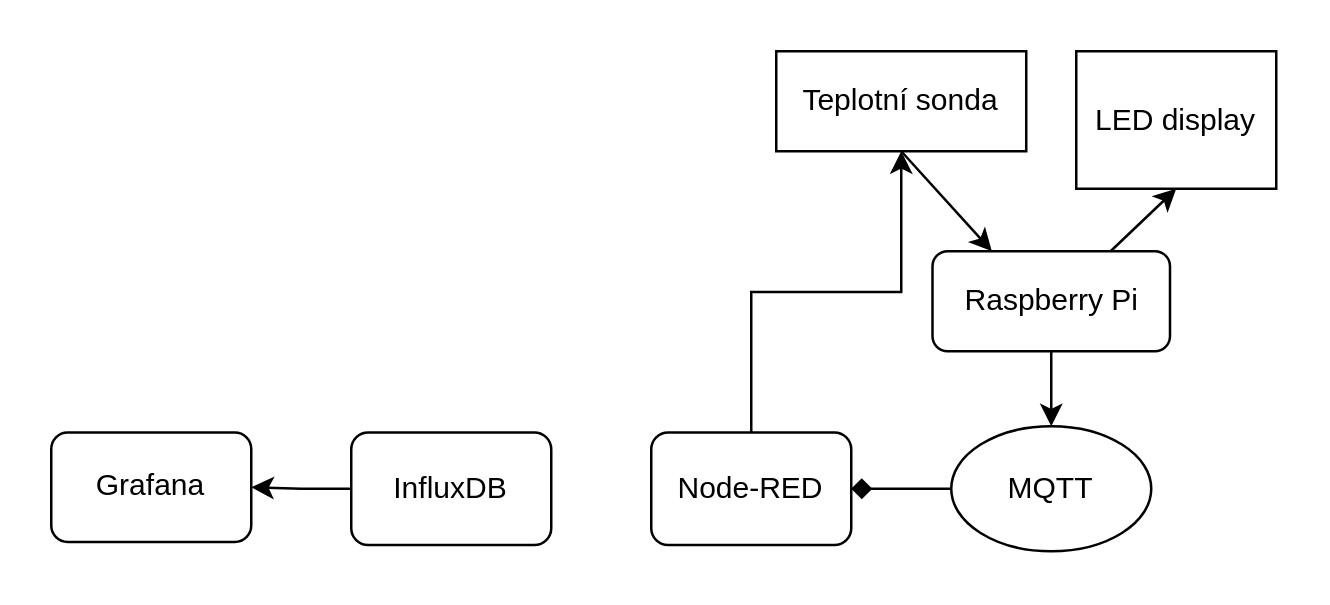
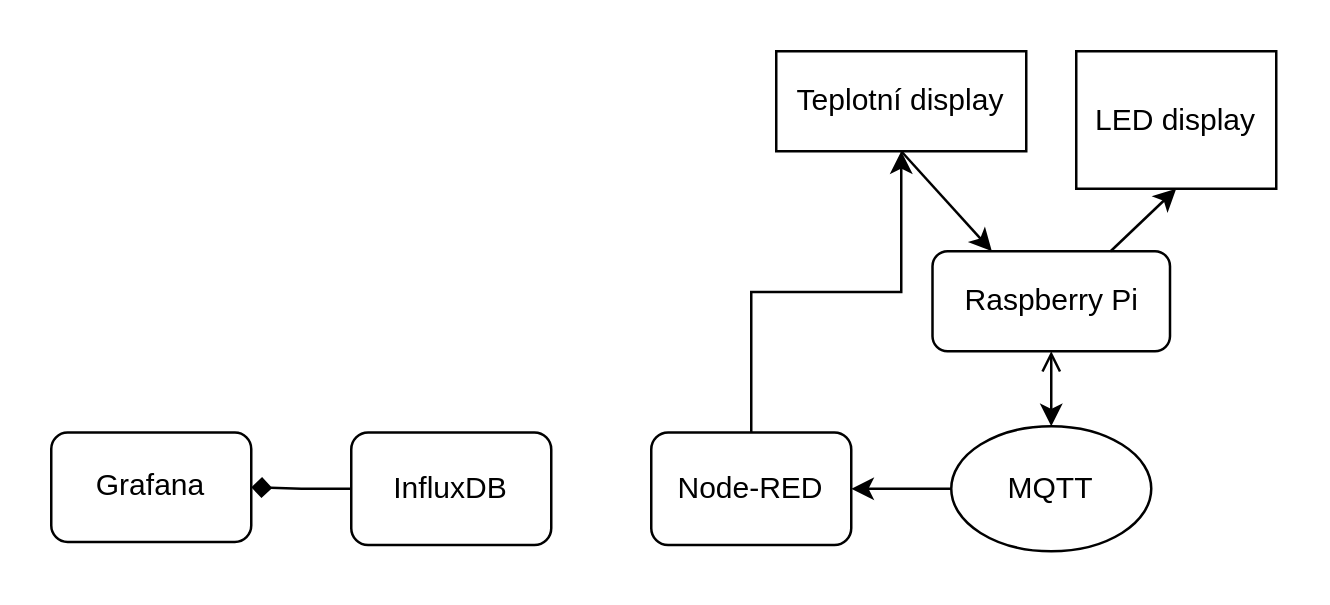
  <mxCell id="0" />
  <mxCell id="1" parent="0" />
  <mxCell id="2" value="Raspberry Pi" style="rounded=1;whiteSpace=wrap;html=1;" parent="1" vertex="1"><mxGeometry x="372.5" y="100" width="95" height="40" as="geometry" /></mxCell>
- <mxCell id="3" value="Teplotní sonda" style="rounded=0;whiteSpace=wrap;html=1;" parent="1" vertex="1"><mxGeometry x="310" y="20" width="100" height="40" as="geometry" /></mxCell>
+ <mxCell id="3" value="Teplotní display" style="rounded=0;whiteSpace=wrap;html=1;" parent="1" vertex="1"><mxGeometry x="310" y="20" width="100" height="40" as="geometry" /></mxCell>
  <mxCell id="4" value="LED display" style="rounded=0;whiteSpace=wrap;html=1;" parent="1" vertex="1"><mxGeometry x="430" y="20" width="80" height="55" as="geometry" /></mxCell>
- <mxCell id="5" value="" style="endArrow=none;startArrow=classic;html=1;entryX=0.5;entryY=1;entryDx=0;entryDy=0;startFill=1;endFill=0;" parent="1" source="9" target="2" edge="1"><mxGeometry width="50" height="50" relative="1" as="geometry"><mxPoint x="420" y="185" as="sourcePoint" /><mxPoint x="420" y="150" as="targetPoint" /><Array as="points"><mxPoint x="420" y="160" /></Array></mxGeometry></mxCell>
+ <mxCell id="5" value="" style="endArrow=open;startArrow=classic;html=1;entryX=0.5;entryY=1;entryDx=0;entryDy=0;startFill=1;endFill=0;" parent="1" source="9" target="2" edge="1"><mxGeometry width="50" height="50" relative="1" as="geometry"><mxPoint x="420" y="185" as="sourcePoint" /><mxPoint x="420" y="150" as="targetPoint" /><Array as="points"><mxPoint x="420" y="160" /></Array></mxGeometry></mxCell>
  <mxCell id="6" value="" style="endArrow=classic;html=1;exitX=0.5;exitY=1;exitDx=0;exitDy=0;entryX=0.25;entryY=0;entryDx=0;entryDy=0;" parent="1" source="3" target="2" edge="1"><mxGeometry width="50" height="50" relative="1" as="geometry"><mxPoint x="270" y="120" as="sourcePoint" /><mxPoint x="350" y="90" as="targetPoint" /></mxGeometry></mxCell>
  <mxCell id="7" value="" style="endArrow=classic;html=1;exitX=0.75;exitY=0;exitDx=0;exitDy=0;entryX=0.5;entryY=1;entryDx=0;entryDy=0;" parent="1" source="2" target="4" edge="1"><mxGeometry width="50" height="50" relative="1" as="geometry"><mxPoint x="530" y="80" as="sourcePoint" /><mxPoint x="580" y="30" as="targetPoint" /></mxGeometry></mxCell>
- <mxCell id="8" style="edgeStyle=orthogonalEdgeStyle;rounded=0;orthogonalLoop=1;jettySize=auto;html=1;startArrow=none;startFill=0;endArrow=diamond;endFill=1;" edge="1" parent="1" source="9" target="11"><mxGeometry relative="1" as="geometry" /></mxCell>
+ <mxCell id="8" style="edgeStyle=orthogonalEdgeStyle;rounded=0;orthogonalLoop=1;jettySize=auto;html=1;startArrow=none;startFill=0;endArrow=classic;endFill=1;" edge="1" parent="1" source="9" target="11"><mxGeometry relative="1" as="geometry" /></mxCell>
  <mxCell id="9" value="MQTT" style="ellipse;whiteSpace=wrap;html=1;" vertex="1" parent="1"><mxGeometry x="380" y="170" width="80" height="50" as="geometry" /></mxCell>
  <mxCell id="10" style="edgeStyle=orthogonalEdgeStyle;rounded=0;orthogonalLoop=1;jettySize=auto;html=1;startArrow=none;startFill=0;endArrow=classic;endFill=1;" edge="1" parent="1" source="11" target="3"><mxGeometry relative="1" as="geometry" /></mxCell>
  <mxCell id="11" value="Node-RED" style="rounded=1;whiteSpace=wrap;html=1;" vertex="1" parent="1"><mxGeometry x="260" y="172.5" width="80" height="45" as="geometry" /></mxCell>
- <mxCell id="12" style="edgeStyle=orthogonalEdgeStyle;rounded=0;orthogonalLoop=1;jettySize=auto;html=1;startArrow=none;startFill=0;endArrow=classic;endFill=1;" edge="1" parent="1" source="13" target="14"><mxGeometry relative="1" as="geometry" /></mxCell>
+ <mxCell id="12" style="edgeStyle=orthogonalEdgeStyle;rounded=0;orthogonalLoop=1;jettySize=auto;html=1;startArrow=none;startFill=0;endArrow=diamond;endFill=1;" edge="1" parent="1" source="13" target="14"><mxGeometry relative="1" as="geometry" /></mxCell>
  <mxCell id="13" value="InfluxDB" style="rounded=1;whiteSpace=wrap;html=1;" vertex="1" parent="1"><mxGeometry x="140" y="172.5" width="80" height="45" as="geometry" /></mxCell>
  <mxCell id="14" value="Grafana" style="rounded=1;whiteSpace=wrap;html=1;" vertex="1" parent="1"><mxGeometry x="20" y="172.5" width="80" height="43.75" as="geometry" /></mxCell>
